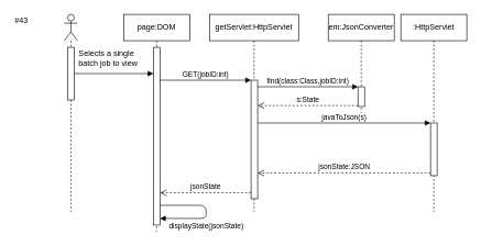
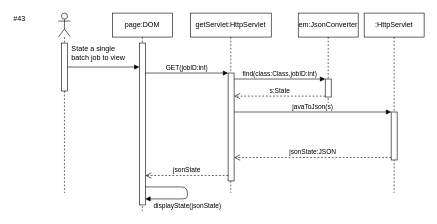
  <mxCell id="0" />
  <mxCell id="1" parent="0" />
  <mxCell id="2" value="#43" style="text;html=1;resizable=0;points=[];autosize=1;align=left;verticalAlign=top;spacingTop=-4;" vertex="1" parent="1"><mxGeometry x="20" y="20" width="40" height="20" as="geometry" /></mxCell>
  <mxCell id="3" value="" style="shape=umlLifeline;participant=umlActor;perimeter=lifelinePerimeter;whiteSpace=wrap;html=1;container=1;collapsible=0;recursiveResize=0;verticalAlign=top;spacingTop=36;labelBackgroundColor=#ffffff;outlineConnect=0;" vertex="1" parent="1"><mxGeometry x="97" y="21" width="20" height="300" as="geometry" /></mxCell>
  <mxCell id="4" value="dispatch" style="html=1;verticalAlign=bottom;endArrow=block;" edge="1" parent="3" target="7"><mxGeometry x="0.76" y="70" width="80" relative="1" as="geometry"><mxPoint x="10" y="90" as="sourcePoint" /><mxPoint x="90" y="90" as="targetPoint" /><mxPoint as="offset" /></mxGeometry></mxCell>
  <mxCell id="5" value="" style="html=1;points=[];perimeter=orthogonalPerimeter;" vertex="1" parent="3"><mxGeometry x="5" y="50" width="10" height="80" as="geometry" /></mxCell>
  <mxCell id="6" value="page:DOM" style="shape=umlLifeline;perimeter=lifelinePerimeter;whiteSpace=wrap;html=1;container=1;collapsible=0;recursiveResize=0;outlineConnect=0;" vertex="1" parent="1"><mxGeometry x="187" y="21" width="100" height="330" as="geometry" /></mxCell>
  <mxCell id="7" value="" style="html=1;points=[];perimeter=orthogonalPerimeter;" vertex="1" parent="6"><mxGeometry x="45" y="50" width="10" height="270" as="geometry" /></mxCell>
- <mxCell id="8" value="Selects a single&amp;nbsp;&lt;br&gt;batch job to view&lt;br&gt;" style="text;html=1;resizable=0;points=[];autosize=1;align=left;verticalAlign=top;spacingTop=-4;" vertex="1" parent="1"><mxGeometry x="117" y="71" width="110" height="30" as="geometry" /></mxCell>
+ <mxCell id="8" value="State a single&amp;nbsp;&lt;br&gt;batch job to view&lt;br&gt;" style="text;html=1;resizable=0;points=[];autosize=1;align=left;verticalAlign=top;spacingTop=-4;" vertex="1" parent="1"><mxGeometry x="117" y="71" width="110" height="30" as="geometry" /></mxCell>
  <mxCell id="9" value="getServlet:HttpServlet" style="shape=umlLifeline;perimeter=lifelinePerimeter;whiteSpace=wrap;html=1;container=1;collapsible=0;recursiveResize=0;outlineConnect=0;" vertex="1" parent="1"><mxGeometry x="317" y="21" width="135" height="300" as="geometry" /></mxCell>
  <mxCell id="10" value="" style="html=1;points=[];perimeter=orthogonalPerimeter;" vertex="1" parent="9"><mxGeometry x="63" y="100" width="10" height="180" as="geometry" /></mxCell>
  <mxCell id="11" value="GET(jobID:int)" style="html=1;verticalAlign=bottom;endArrow=block;entryX=0;entryY=0;" edge="1" target="10" parent="1" source="7"><mxGeometry relative="1" as="geometry"><mxPoint x="310" y="121" as="sourcePoint" /></mxGeometry></mxCell>
  <mxCell id="12" value="jsonState&lt;br&gt;" style="html=1;verticalAlign=bottom;endArrow=open;dashed=1;endSize=8;exitX=0;exitY=0.95;" edge="1" source="10" parent="1" target="7"><mxGeometry relative="1" as="geometry"><mxPoint x="310" y="197" as="targetPoint" /></mxGeometry></mxCell>
  <mxCell id="13" value="em:JsonConverter" style="shape=umlLifeline;perimeter=lifelinePerimeter;whiteSpace=wrap;html=1;container=1;collapsible=0;recursiveResize=0;outlineConnect=0;" vertex="1" parent="1"><mxGeometry x="497" y="21" width="100" height="150" as="geometry" /></mxCell>
  <mxCell id="14" value="" style="html=1;points=[];perimeter=orthogonalPerimeter;" vertex="1" parent="13"><mxGeometry x="45" y="110" width="10" height="30" as="geometry" /></mxCell>
  <mxCell id="15" value="find(class:Class,jobID:int)" style="html=1;verticalAlign=bottom;endArrow=block;entryX=0;entryY=0;" edge="1" target="14" parent="1" source="10"><mxGeometry relative="1" as="geometry"><mxPoint x="472" y="131" as="sourcePoint" /></mxGeometry></mxCell>
  <mxCell id="16" value="s:State" style="html=1;verticalAlign=bottom;endArrow=open;dashed=1;endSize=8;exitX=0;exitY=0.95;" edge="1" source="14" parent="1" target="10"><mxGeometry relative="1" as="geometry"><mxPoint x="472" y="207" as="targetPoint" /></mxGeometry></mxCell>
  <mxCell id="17" value=":HttpServlet" style="shape=umlLifeline;perimeter=lifelinePerimeter;whiteSpace=wrap;html=1;container=1;collapsible=0;recursiveResize=0;outlineConnect=0;" vertex="1" parent="1"><mxGeometry x="607" y="21" width="100" height="300" as="geometry" /></mxCell>
  <mxCell id="18" value="" style="html=1;points=[];perimeter=orthogonalPerimeter;" vertex="1" parent="17"><mxGeometry x="45" y="165" width="10" height="80" as="geometry" /></mxCell>
  <mxCell id="19" value="javaToJson(s)" style="html=1;verticalAlign=bottom;endArrow=block;entryX=0;entryY=0;" edge="1" target="18" parent="1" source="10"><mxGeometry relative="1" as="geometry"><mxPoint x="582" y="186" as="sourcePoint" /></mxGeometry></mxCell>
  <mxCell id="20" value="jsonState:JSON" style="html=1;verticalAlign=bottom;endArrow=open;dashed=1;endSize=8;exitX=0;exitY=0.95;" edge="1" source="18" parent="1" target="10"><mxGeometry relative="1" as="geometry"><mxPoint x="582" y="262" as="targetPoint" /></mxGeometry></mxCell>
  <mxCell id="21" value="displayState(jsonState)" style="html=1;verticalAlign=bottom;endArrow=block;" edge="1" parent="1" target="7"><mxGeometry x="0.125" y="20" width="80" relative="1" as="geometry"><mxPoint x="242" y="311" as="sourcePoint" /><mxPoint x="312" y="341" as="targetPoint" /><Array as="points"><mxPoint x="312" y="311" /><mxPoint x="312" y="331" /></Array><mxPoint as="offset" /></mxGeometry></mxCell>
